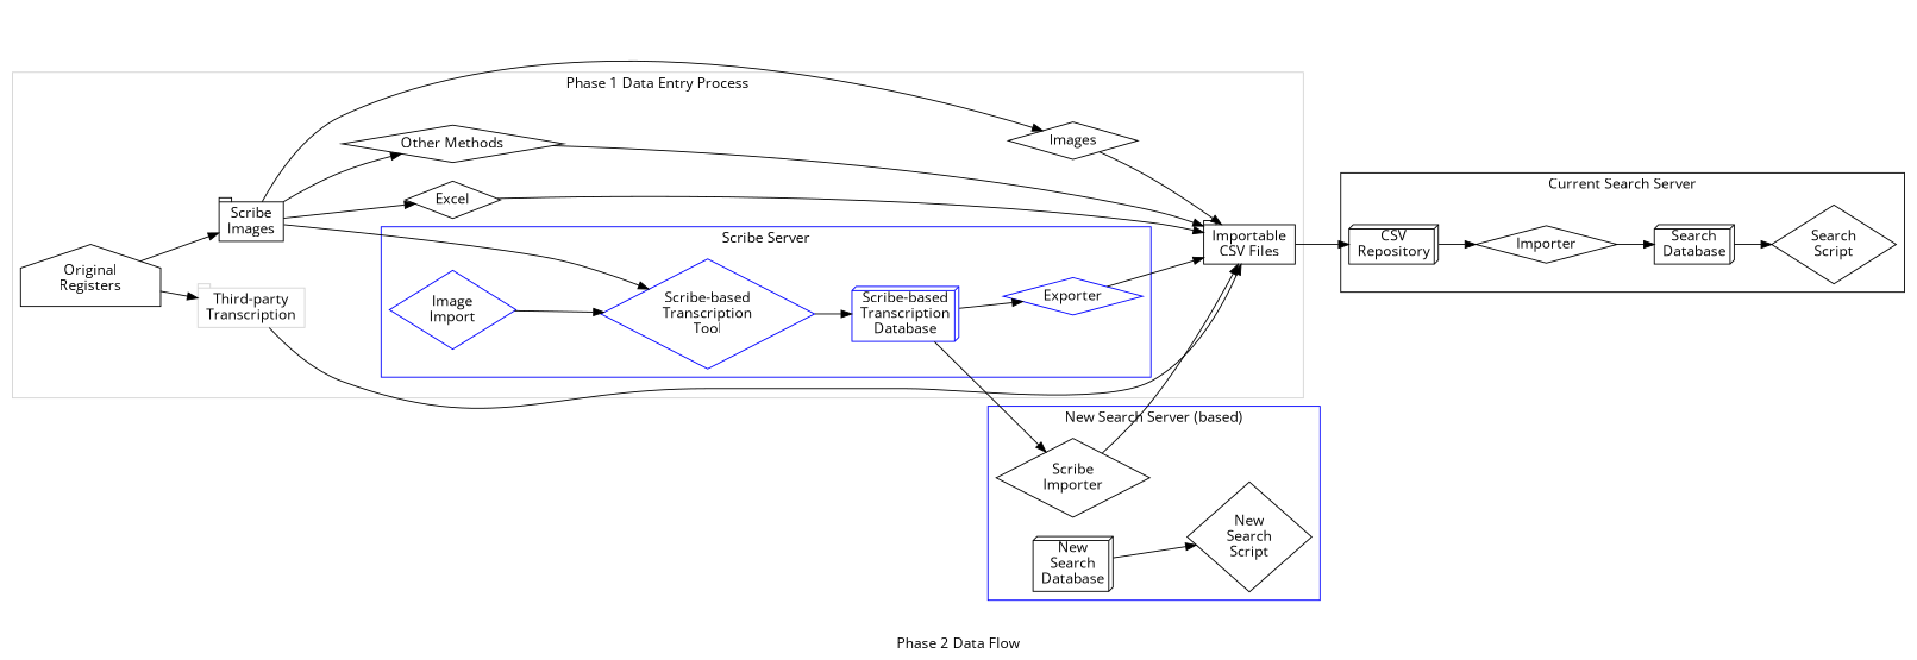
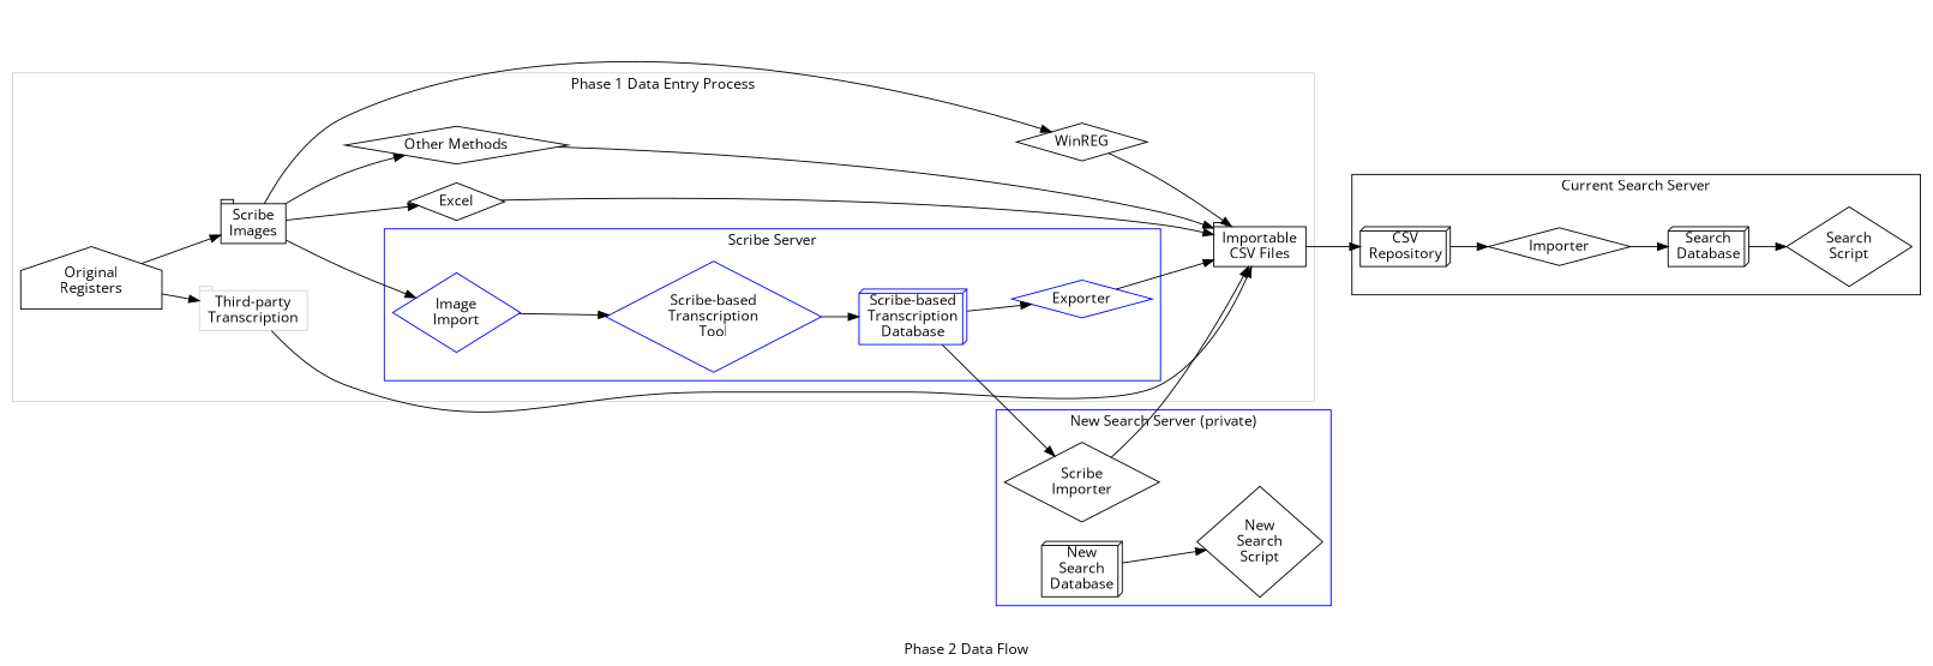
  digraph {
    fontname="Open Sans"
    label="Phase 2 Data Flow"
    rankdir=LR
    node [fontname="Open Sans" shape=diamond]
    edge [fontname="Open Sans"]
    n1 [color=blue label="Image\nImport"]
    n2 [color=blue label="Scribe-based\nTranscription\nTool"]
    n3 [color=blue label="Scribe-based\nTranscription\nDatabase" shape=box3d]
    n4 [color=blue label=Exporter]
    n5 [label="Original\nRegisters" shape=house]
    n6 [color=lightgrey label="Third-party\nTranscription" shape=tab]
    n7 [label="Scribe\nImages" shape=tab]
    n8 [label="Importable\nCSV Files" shape=tab]
-   n9 [label=Images]
+   n9 [label=WinREG]
    n10 [label=Excel]
    n11 [label="Other Methods"]
    n12 [label="CSV\nRepository" shape=box3d]
    n13 [label=Importer]
    n14 [label="Search\nDatabase" shape=box3d]
    n15 [label="Search\nScript"]
    n16 [label="Scribe\nImporter"]
    n17 [label="New\nSearch\nDatabase" shape=box3d]
    n18 [label="New\nSearch\nScript"]
    subgraph cluster_1 {
      color=lightgrey
      label="Phase 1 Data Entry Process"
      n5
      n6
      n7
      n8
      n9
      n10
      n11
      subgraph cluster_2 {
        color=blue
        label="Scribe Server"
        n1
        n2
        n3
        n4
      }
    }
    subgraph cluster_3 {
      label="Current Search Server"
      n12
      n13
      n14
      n15
    }
    subgraph cluster_4 {
      color=blue
-     label="New Search Server (based)"
+     label="New Search Server (private)"
      n16
      n17
      n18
    }
    n1 -> n2
    n2 -> n3
    n3 -> n4
    n3 -> n16
    n4 -> n8
    n5 -> n6
    n5 -> n7
    n6 -> n8
-   n7 -> n2
+   n7 -> n1
    n7 -> n9
    n7 -> n10
    n7 -> n11
    n8 -> n12
    n9 -> n8
    n10 -> n8
    n11 -> n8
    n12 -> n13
    n13 -> n14
    n14 -> n15
    n16 -> n8
    n17 -> n18
  }
